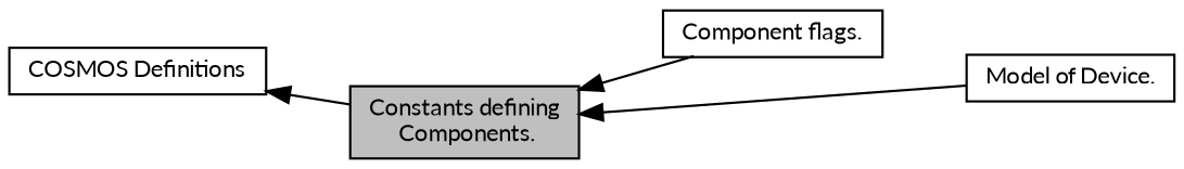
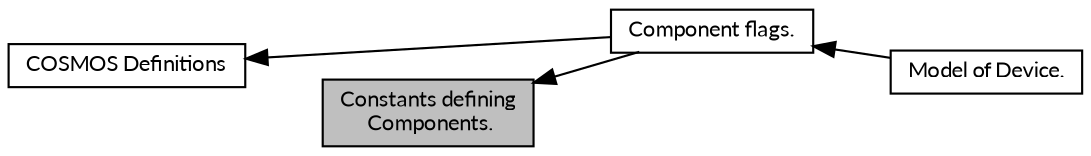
  digraph {
    fontname=Lato
    rankdir=LR
    node [color=black fillcolor=white fontname=Lato fontsize=10 shape=record style=filled]
    edge [dir=back fontname=Lato fontsize=10 labelfontname=Helvetica labelfontsize=10 shape=plaintext style=solid]
    n1 [height=0.2 label="COSMOS Definitions" width=0.4]
    n2 [fillcolor=grey75 fontcolor=black height=0.2 label="Constants defining\l Components." width=0.4]
    n3 [height=0.2 label="Component flags." width=0.4]
    n4 [height=0.2 label="Model of Device." width=0.4]
-   n1 -> n2
+   n1 -> n3
    n2 -> n3
-   n2 -> n4
+   n3 -> n4
  }
